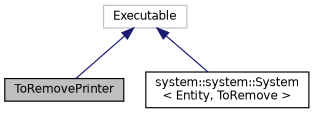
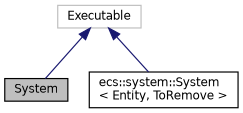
  digraph {
    node [color=black fillcolor=white fontname=Helvetica fontsize=10 shape=record style=filled]
    edge [color=midnightblue dir=back fontname=Helvetica fontsize=10 labelfontname=Helvetica labelfontsize=10 style=solid]
-   n1 [fillcolor=grey75 fontcolor=black height=0.2 label=ToRemovePrinter width=0.4]
-   n2 [height=0.2 label="system::system::System\l\< Entity, ToRemove \>" width=0.4]
+   n1 [fillcolor=grey75 fontcolor=black height=0.2 label=System width=0.4]
+   n2 [height=0.2 label="ecs::system::System\l\< Entity, ToRemove \>" width=0.4]
    n3 [color=grey75 height=0.2 label=Executable width=0.4]
    n3 -> n1
    n3 -> n2
  }
